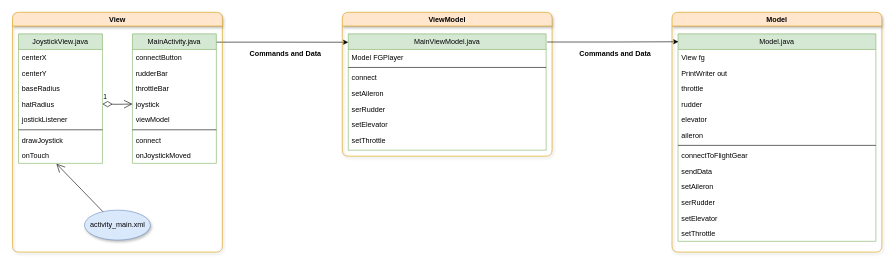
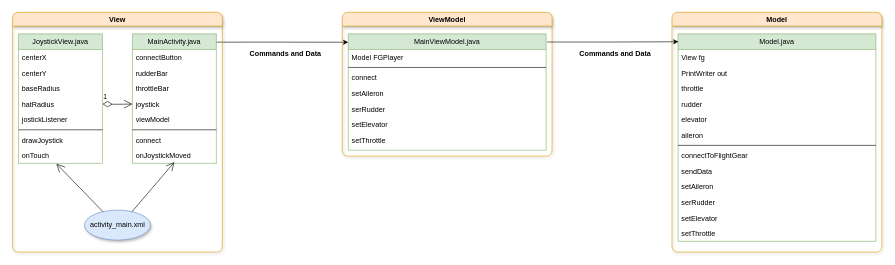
  <mxCell id="0" />
  <mxCell id="1" parent="0" />
  <mxCell id="2" style="edgeStyle=orthogonalEdgeStyle;rounded=0;orthogonalLoop=1;jettySize=auto;html=1;exitX=0.999;exitY=0.064;exitDx=0;exitDy=0;exitPerimeter=0;entryX=0;entryY=0.072;entryDx=0;entryDy=0;entryPerimeter=0;" edge="1" parent="1" source="4" target="41"><mxGeometry relative="1" as="geometry"><mxPoint x="570" y="30" as="targetPoint" /></mxGeometry></mxCell>
  <mxCell id="3" value="View" style="swimlane;shadow=1;fillColor=#ffe6cc;strokeColor=#d79b00;sketch=0;rounded=1;glass=0;" vertex="1" parent="1"><mxGeometry x="20" y="20" width="350" height="400" as="geometry" /></mxCell>
  <mxCell id="4" value="MainActivity.java" style="swimlane;fontStyle=0;align=center;verticalAlign=top;childLayout=stackLayout;horizontal=1;startSize=26;horizontalStack=0;resizeParent=1;resizeLast=0;collapsible=1;marginBottom=0;rounded=0;shadow=0;strokeWidth=1;fillColor=#d5e8d4;strokeColor=#82b366;" vertex="1" parent="3"><mxGeometry x="200" y="36" width="140" height="216" as="geometry"><mxRectangle x="550" y="140" width="160" height="26" as="alternateBounds" /></mxGeometry></mxCell>
  <mxCell id="5" value="connectButton" style="text;align=left;verticalAlign=top;spacingLeft=4;spacingRight=4;overflow=hidden;rotatable=0;points=[[0,0.5],[1,0.5]];portConstraint=eastwest;" vertex="1" parent="4"><mxGeometry y="26" width="140" height="26" as="geometry" /></mxCell>
  <mxCell id="6" value="rudderBar" style="text;align=left;verticalAlign=top;spacingLeft=4;spacingRight=4;overflow=hidden;rotatable=0;points=[[0,0.5],[1,0.5]];portConstraint=eastwest;rounded=0;shadow=0;html=0;" vertex="1" parent="4"><mxGeometry y="52" width="140" height="26" as="geometry" /></mxCell>
  <mxCell id="7" value="throttleBar" style="text;align=left;verticalAlign=top;spacingLeft=4;spacingRight=4;overflow=hidden;rotatable=0;points=[[0,0.5],[1,0.5]];portConstraint=eastwest;rounded=0;shadow=0;html=0;" vertex="1" parent="4"><mxGeometry y="78" width="140" height="26" as="geometry" /></mxCell>
  <mxCell id="8" value="joystick" style="text;align=left;verticalAlign=top;spacingLeft=4;spacingRight=4;overflow=hidden;rotatable=0;points=[[0,0.5],[1,0.5]];portConstraint=eastwest;rounded=0;shadow=0;html=0;" vertex="1" parent="4"><mxGeometry y="104" width="140" height="26" as="geometry" /></mxCell>
  <mxCell id="9" value="viewModel" style="text;align=left;verticalAlign=top;spacingLeft=4;spacingRight=4;overflow=hidden;rotatable=0;points=[[0,0.5],[1,0.5]];portConstraint=eastwest;rounded=0;shadow=0;html=0;" vertex="1" parent="4"><mxGeometry y="130" width="140" height="26" as="geometry" /></mxCell>
  <mxCell id="10" value="" style="line;html=1;strokeWidth=1;align=left;verticalAlign=middle;spacingTop=-1;spacingLeft=3;spacingRight=3;rotatable=0;labelPosition=right;points=[];portConstraint=eastwest;" vertex="1" parent="4"><mxGeometry y="156" width="140" height="8" as="geometry" /></mxCell>
  <mxCell id="11" value="connect" style="text;align=left;verticalAlign=top;spacingLeft=4;spacingRight=4;overflow=hidden;rotatable=0;points=[[0,0.5],[1,0.5]];portConstraint=eastwest;" vertex="1" parent="4"><mxGeometry y="164" width="140" height="26" as="geometry" /></mxCell>
  <mxCell id="12" value="onJoystickMoved" style="text;align=left;verticalAlign=top;spacingLeft=4;spacingRight=4;overflow=hidden;rotatable=0;points=[[0,0.5],[1,0.5]];portConstraint=eastwest;" vertex="1" parent="4"><mxGeometry y="190" width="140" height="26" as="geometry" /></mxCell>
  <mxCell id="13" value="JoystickView.java" style="swimlane;fontStyle=0;align=center;verticalAlign=top;childLayout=stackLayout;horizontal=1;startSize=26;horizontalStack=0;resizeParent=1;resizeLast=0;collapsible=1;marginBottom=0;rounded=0;shadow=0;strokeWidth=1;fillColor=#d5e8d4;strokeColor=#82b366;" parent="3" vertex="1"><mxGeometry x="10" y="36" width="140" height="216" as="geometry"><mxRectangle x="550" y="140" width="160" height="26" as="alternateBounds" /></mxGeometry></mxCell>
  <mxCell id="14" value="centerX" style="text;align=left;verticalAlign=top;spacingLeft=4;spacingRight=4;overflow=hidden;rotatable=0;points=[[0,0.5],[1,0.5]];portConstraint=eastwest;" parent="13" vertex="1"><mxGeometry y="26" width="140" height="26" as="geometry" /></mxCell>
  <mxCell id="15" value="centerY" style="text;align=left;verticalAlign=top;spacingLeft=4;spacingRight=4;overflow=hidden;rotatable=0;points=[[0,0.5],[1,0.5]];portConstraint=eastwest;rounded=0;shadow=0;html=0;" parent="13" vertex="1"><mxGeometry y="52" width="140" height="26" as="geometry" /></mxCell>
  <mxCell id="16" value="baseRadius" style="text;align=left;verticalAlign=top;spacingLeft=4;spacingRight=4;overflow=hidden;rotatable=0;points=[[0,0.5],[1,0.5]];portConstraint=eastwest;rounded=0;shadow=0;html=0;" parent="13" vertex="1"><mxGeometry y="78" width="140" height="26" as="geometry" /></mxCell>
  <mxCell id="17" value="hatRadius" style="text;align=left;verticalAlign=top;spacingLeft=4;spacingRight=4;overflow=hidden;rotatable=0;points=[[0,0.5],[1,0.5]];portConstraint=eastwest;rounded=0;shadow=0;html=0;" parent="13" vertex="1"><mxGeometry y="104" width="140" height="26" as="geometry" /></mxCell>
  <mxCell id="18" value="jostickListener" style="text;align=left;verticalAlign=top;spacingLeft=4;spacingRight=4;overflow=hidden;rotatable=0;points=[[0,0.5],[1,0.5]];portConstraint=eastwest;rounded=0;shadow=0;html=0;" parent="13" vertex="1"><mxGeometry y="130" width="140" height="26" as="geometry" /></mxCell>
  <mxCell id="19" value="" style="line;html=1;strokeWidth=1;align=left;verticalAlign=middle;spacingTop=-1;spacingLeft=3;spacingRight=3;rotatable=0;labelPosition=right;points=[];portConstraint=eastwest;" parent="13" vertex="1"><mxGeometry y="156" width="140" height="8" as="geometry" /></mxCell>
  <mxCell id="20" value="drawJoystick" style="text;align=left;verticalAlign=top;spacingLeft=4;spacingRight=4;overflow=hidden;rotatable=0;points=[[0,0.5],[1,0.5]];portConstraint=eastwest;" parent="13" vertex="1"><mxGeometry y="164" width="140" height="26" as="geometry" /></mxCell>
  <mxCell id="21" value="onTouch" style="text;align=left;verticalAlign=top;spacingLeft=4;spacingRight=4;overflow=hidden;rotatable=0;points=[[0,0.5],[1,0.5]];portConstraint=eastwest;" parent="13" vertex="1"><mxGeometry y="190" width="140" height="26" as="geometry" /></mxCell>
  <mxCell id="22" value="activity_main.xml" style="ellipse;html=1;shadow=1;fillColor=#dae8fc;strokeColor=#6c8ebf;" vertex="1" parent="3"><mxGeometry x="120" y="330" width="110" height="50" as="geometry" /></mxCell>
  <mxCell id="23" value="" style="endArrow=open;endFill=1;endSize=12;html=1;exitX=0.25;exitY=0;exitDx=0;exitDy=0;entryX=0.452;entryY=1.026;entryDx=0;entryDy=0;entryPerimeter=0;" edge="1" parent="3" source="22" target="21"><mxGeometry width="160" relative="1" as="geometry"><mxPoint x="-170" y="210" as="sourcePoint" /><mxPoint x="-10" y="210" as="targetPoint" /></mxGeometry></mxCell>
+ <mxCell id="24" value="" style="endArrow=open;endFill=1;endSize=12;html=1;exitX=0.75;exitY=0;exitDx=0;exitDy=0;entryX=0.5;entryY=0.923;entryDx=0;entryDy=0;entryPerimeter=0;" edge="1" parent="3" source="22" target="12"><mxGeometry width="160" relative="1" as="geometry"><mxPoint x="157.5" y="340" as="sourcePoint" /><mxPoint x="83.28" y="262.676" as="targetPoint" /></mxGeometry></mxCell>
  <mxCell id="25" value="Model" style="swimlane;shadow=1;startSize=23;fillColor=#ffe6cc;strokeColor=#d79b00;rounded=1;" vertex="1" parent="1"><mxGeometry x="1120" y="20" width="350" height="400" as="geometry" /></mxCell>
  <mxCell id="26" value="Model.java" style="swimlane;fontStyle=0;align=center;verticalAlign=top;childLayout=stackLayout;horizontal=1;startSize=26;horizontalStack=0;resizeParent=1;resizeLast=0;collapsible=1;marginBottom=0;rounded=0;shadow=0;strokeWidth=1;fillColor=#d5e8d4;strokeColor=#82b366;" vertex="1" parent="25"><mxGeometry x="10" y="36" width="330" height="346" as="geometry"><mxRectangle x="550" y="140" width="160" height="26" as="alternateBounds" /></mxGeometry></mxCell>
  <mxCell id="27" value="View fg" style="text;align=left;verticalAlign=top;spacingLeft=4;spacingRight=4;overflow=hidden;rotatable=0;points=[[0,0.5],[1,0.5]];portConstraint=eastwest;" vertex="1" parent="26"><mxGeometry y="26" width="330" height="26" as="geometry" /></mxCell>
  <mxCell id="28" value="PrintWriter out" style="text;align=left;verticalAlign=top;spacingLeft=4;spacingRight=4;overflow=hidden;rotatable=0;points=[[0,0.5],[1,0.5]];portConstraint=eastwest;" vertex="1" parent="26"><mxGeometry y="52" width="330" height="26" as="geometry" /></mxCell>
  <mxCell id="29" value="throttle" style="text;align=left;verticalAlign=top;spacingLeft=4;spacingRight=4;overflow=hidden;rotatable=0;points=[[0,0.5],[1,0.5]];portConstraint=eastwest;" vertex="1" parent="26"><mxGeometry y="78" width="330" height="26" as="geometry" /></mxCell>
  <mxCell id="30" value="rudder" style="text;align=left;verticalAlign=top;spacingLeft=4;spacingRight=4;overflow=hidden;rotatable=0;points=[[0,0.5],[1,0.5]];portConstraint=eastwest;" vertex="1" parent="26"><mxGeometry y="104" width="330" height="26" as="geometry" /></mxCell>
  <mxCell id="31" value="elevator" style="text;align=left;verticalAlign=top;spacingLeft=4;spacingRight=4;overflow=hidden;rotatable=0;points=[[0,0.5],[1,0.5]];portConstraint=eastwest;" vertex="1" parent="26"><mxGeometry y="130" width="330" height="26" as="geometry" /></mxCell>
  <mxCell id="32" value="aileron" style="text;align=left;verticalAlign=top;spacingLeft=4;spacingRight=4;overflow=hidden;rotatable=0;points=[[0,0.5],[1,0.5]];portConstraint=eastwest;" vertex="1" parent="26"><mxGeometry y="156" width="330" height="26" as="geometry" /></mxCell>
  <mxCell id="33" value="" style="line;html=1;strokeWidth=1;align=left;verticalAlign=middle;spacingTop=-1;spacingLeft=3;spacingRight=3;rotatable=0;labelPosition=right;points=[];portConstraint=eastwest;" vertex="1" parent="26"><mxGeometry y="182" width="330" height="8" as="geometry" /></mxCell>
  <mxCell id="34" value="connectToFlightGear" style="text;align=left;verticalAlign=top;spacingLeft=4;spacingRight=4;overflow=hidden;rotatable=0;points=[[0,0.5],[1,0.5]];portConstraint=eastwest;" vertex="1" parent="26"><mxGeometry y="190" width="330" height="26" as="geometry" /></mxCell>
  <mxCell id="35" value="sendData" style="text;align=left;verticalAlign=top;spacingLeft=4;spacingRight=4;overflow=hidden;rotatable=0;points=[[0,0.5],[1,0.5]];portConstraint=eastwest;" vertex="1" parent="26"><mxGeometry y="216" width="330" height="26" as="geometry" /></mxCell>
  <mxCell id="36" value="setAileron" style="text;align=left;verticalAlign=top;spacingLeft=4;spacingRight=4;overflow=hidden;rotatable=0;points=[[0,0.5],[1,0.5]];portConstraint=eastwest;" vertex="1" parent="26"><mxGeometry y="242" width="330" height="26" as="geometry" /></mxCell>
  <mxCell id="37" value="serRudder" style="text;align=left;verticalAlign=top;spacingLeft=4;spacingRight=4;overflow=hidden;rotatable=0;points=[[0,0.5],[1,0.5]];portConstraint=eastwest;" vertex="1" parent="26"><mxGeometry y="268" width="330" height="26" as="geometry" /></mxCell>
  <mxCell id="38" value="setElevator" style="text;align=left;verticalAlign=top;spacingLeft=4;spacingRight=4;overflow=hidden;rotatable=0;points=[[0,0.5],[1,0.5]];portConstraint=eastwest;" vertex="1" parent="26"><mxGeometry y="294" width="330" height="26" as="geometry" /></mxCell>
  <mxCell id="39" value="setThrottle" style="text;align=left;verticalAlign=top;spacingLeft=4;spacingRight=4;overflow=hidden;rotatable=0;points=[[0,0.5],[1,0.5]];portConstraint=eastwest;" vertex="1" parent="26"><mxGeometry y="320" width="330" height="26" as="geometry" /></mxCell>
  <mxCell id="40" value="ViewModel" style="swimlane;shadow=1;startSize=23;fillColor=#ffe6cc;strokeColor=#d79b00;rounded=1;swimlaneFillColor=none;" vertex="1" parent="1"><mxGeometry x="570" y="20" width="350" height="240" as="geometry" /></mxCell>
  <mxCell id="41" value="MainViewModel.java" style="swimlane;fontStyle=0;align=center;verticalAlign=top;childLayout=stackLayout;horizontal=1;startSize=26;horizontalStack=0;resizeParent=1;resizeLast=0;collapsible=1;marginBottom=0;rounded=0;shadow=0;strokeWidth=1;fillColor=#d5e8d4;strokeColor=#82b366;" vertex="1" parent="40"><mxGeometry x="10" y="36" width="330" height="194" as="geometry"><mxRectangle x="550" y="140" width="160" height="26" as="alternateBounds" /></mxGeometry></mxCell>
  <mxCell id="42" value="Model FGPlayer" style="text;align=left;verticalAlign=top;spacingLeft=4;spacingRight=4;overflow=hidden;rotatable=0;points=[[0,0.5],[1,0.5]];portConstraint=eastwest;" vertex="1" parent="41"><mxGeometry y="26" width="330" height="26" as="geometry" /></mxCell>
  <mxCell id="43" value="" style="line;html=1;strokeWidth=1;align=left;verticalAlign=middle;spacingTop=-1;spacingLeft=3;spacingRight=3;rotatable=0;labelPosition=right;points=[];portConstraint=eastwest;" vertex="1" parent="41"><mxGeometry y="52" width="330" height="8" as="geometry" /></mxCell>
  <mxCell id="44" value="connect" style="text;align=left;verticalAlign=top;spacingLeft=4;spacingRight=4;overflow=hidden;rotatable=0;points=[[0,0.5],[1,0.5]];portConstraint=eastwest;" vertex="1" parent="41"><mxGeometry y="60" width="330" height="26" as="geometry" /></mxCell>
  <mxCell id="45" value="setAileron" style="text;align=left;verticalAlign=top;spacingLeft=4;spacingRight=4;overflow=hidden;rotatable=0;points=[[0,0.5],[1,0.5]];portConstraint=eastwest;" vertex="1" parent="41"><mxGeometry y="86" width="330" height="26" as="geometry" /></mxCell>
  <mxCell id="46" value="serRudder" style="text;align=left;verticalAlign=top;spacingLeft=4;spacingRight=4;overflow=hidden;rotatable=0;points=[[0,0.5],[1,0.5]];portConstraint=eastwest;" vertex="1" parent="41"><mxGeometry y="112" width="330" height="26" as="geometry" /></mxCell>
  <mxCell id="47" value="setElevator" style="text;align=left;verticalAlign=top;spacingLeft=4;spacingRight=4;overflow=hidden;rotatable=0;points=[[0,0.5],[1,0.5]];portConstraint=eastwest;" vertex="1" parent="41"><mxGeometry y="138" width="330" height="26" as="geometry" /></mxCell>
  <mxCell id="48" value="setThrottle" style="text;align=left;verticalAlign=top;spacingLeft=4;spacingRight=4;overflow=hidden;rotatable=0;points=[[0,0.5],[1,0.5]];portConstraint=eastwest;" vertex="1" parent="41"><mxGeometry y="164" width="330" height="26" as="geometry" /></mxCell>
  <mxCell id="49" value="1" style="endArrow=open;html=1;endSize=12;startArrow=diamondThin;startSize=14;startFill=0;edgeStyle=orthogonalEdgeStyle;align=left;verticalAlign=bottom;entryX=0;entryY=0.5;entryDx=0;entryDy=0;" edge="1" parent="1" target="8"><mxGeometry x="-1" y="3" relative="1" as="geometry"><mxPoint x="170" y="173" as="sourcePoint" /><mxPoint x="10" y="230" as="targetPoint" /></mxGeometry></mxCell>
  <mxCell id="50" style="edgeStyle=orthogonalEdgeStyle;rounded=0;orthogonalLoop=1;jettySize=auto;html=1;entryX=0.002;entryY=0.038;entryDx=0;entryDy=0;entryPerimeter=0;exitX=1.005;exitY=0.07;exitDx=0;exitDy=0;exitPerimeter=0;" edge="1" parent="1" source="41" target="26"><mxGeometry relative="1" as="geometry"><mxPoint x="920" y="70" as="sourcePoint" /><mxPoint x="590" y="79.968" as="targetPoint" /></mxGeometry></mxCell>
  <mxCell id="51" value="Commands and Data" style="text;html=1;resizable=0;autosize=1;align=center;verticalAlign=middle;points=[];fillColor=none;strokeColor=none;rounded=0;shadow=1;fontStyle=1" vertex="1" parent="1"><mxGeometry x="410" y="80" width="130" height="20" as="geometry" /></mxCell>
  <mxCell id="52" value="Commands and Data" style="text;html=1;resizable=0;autosize=1;align=center;verticalAlign=middle;points=[];fillColor=none;strokeColor=none;rounded=0;shadow=1;fontStyle=1" vertex="1" parent="1"><mxGeometry x="960" y="80" width="130" height="20" as="geometry" /></mxCell>
